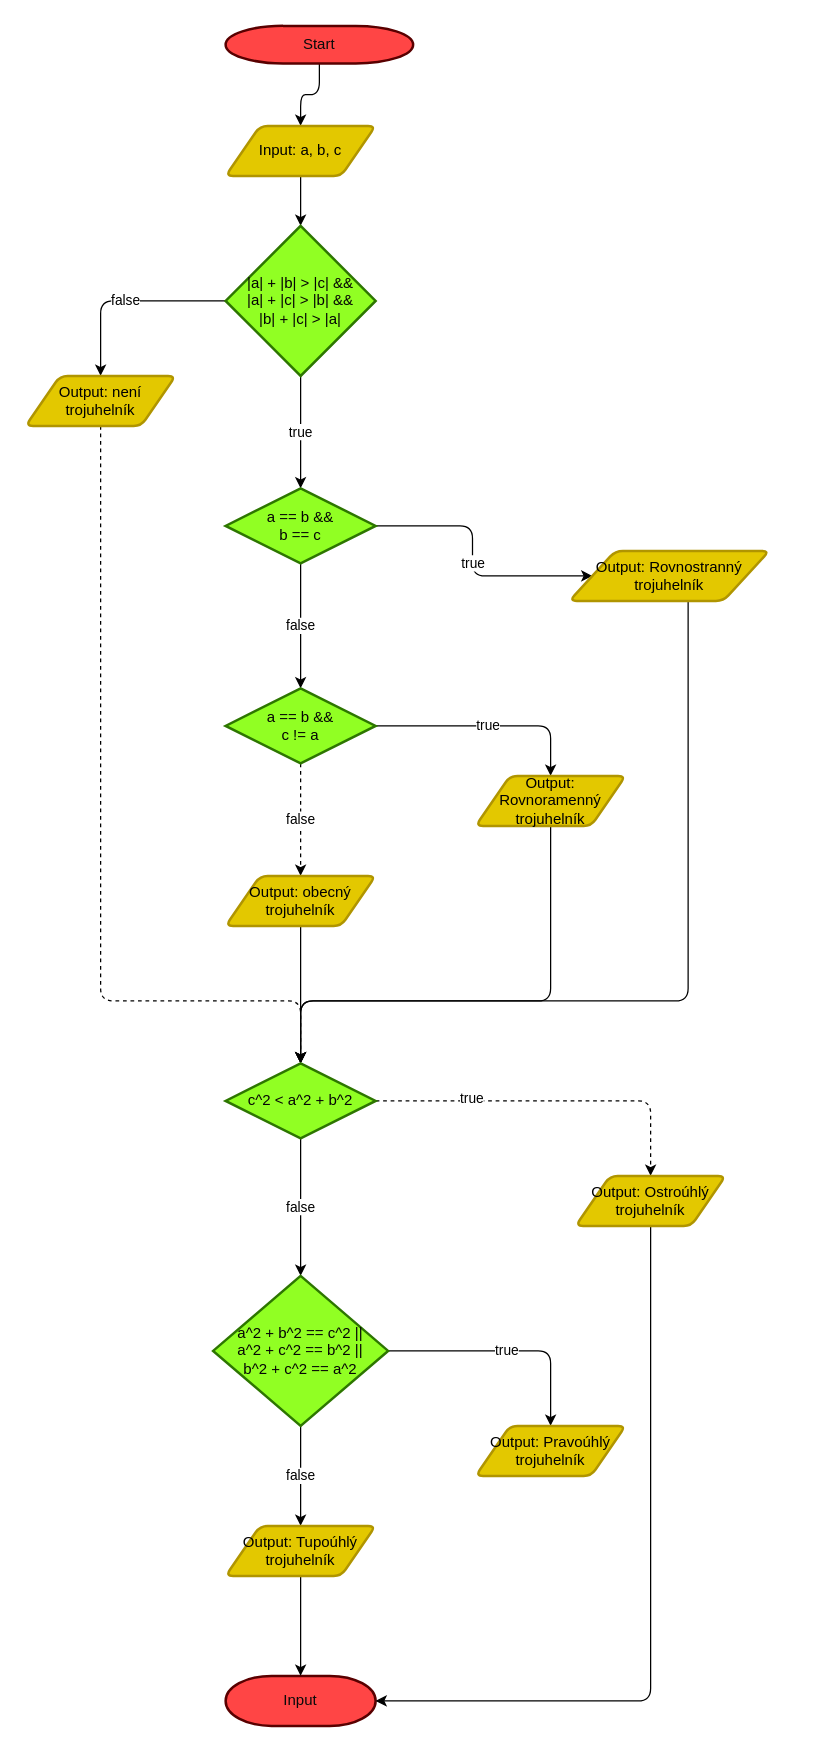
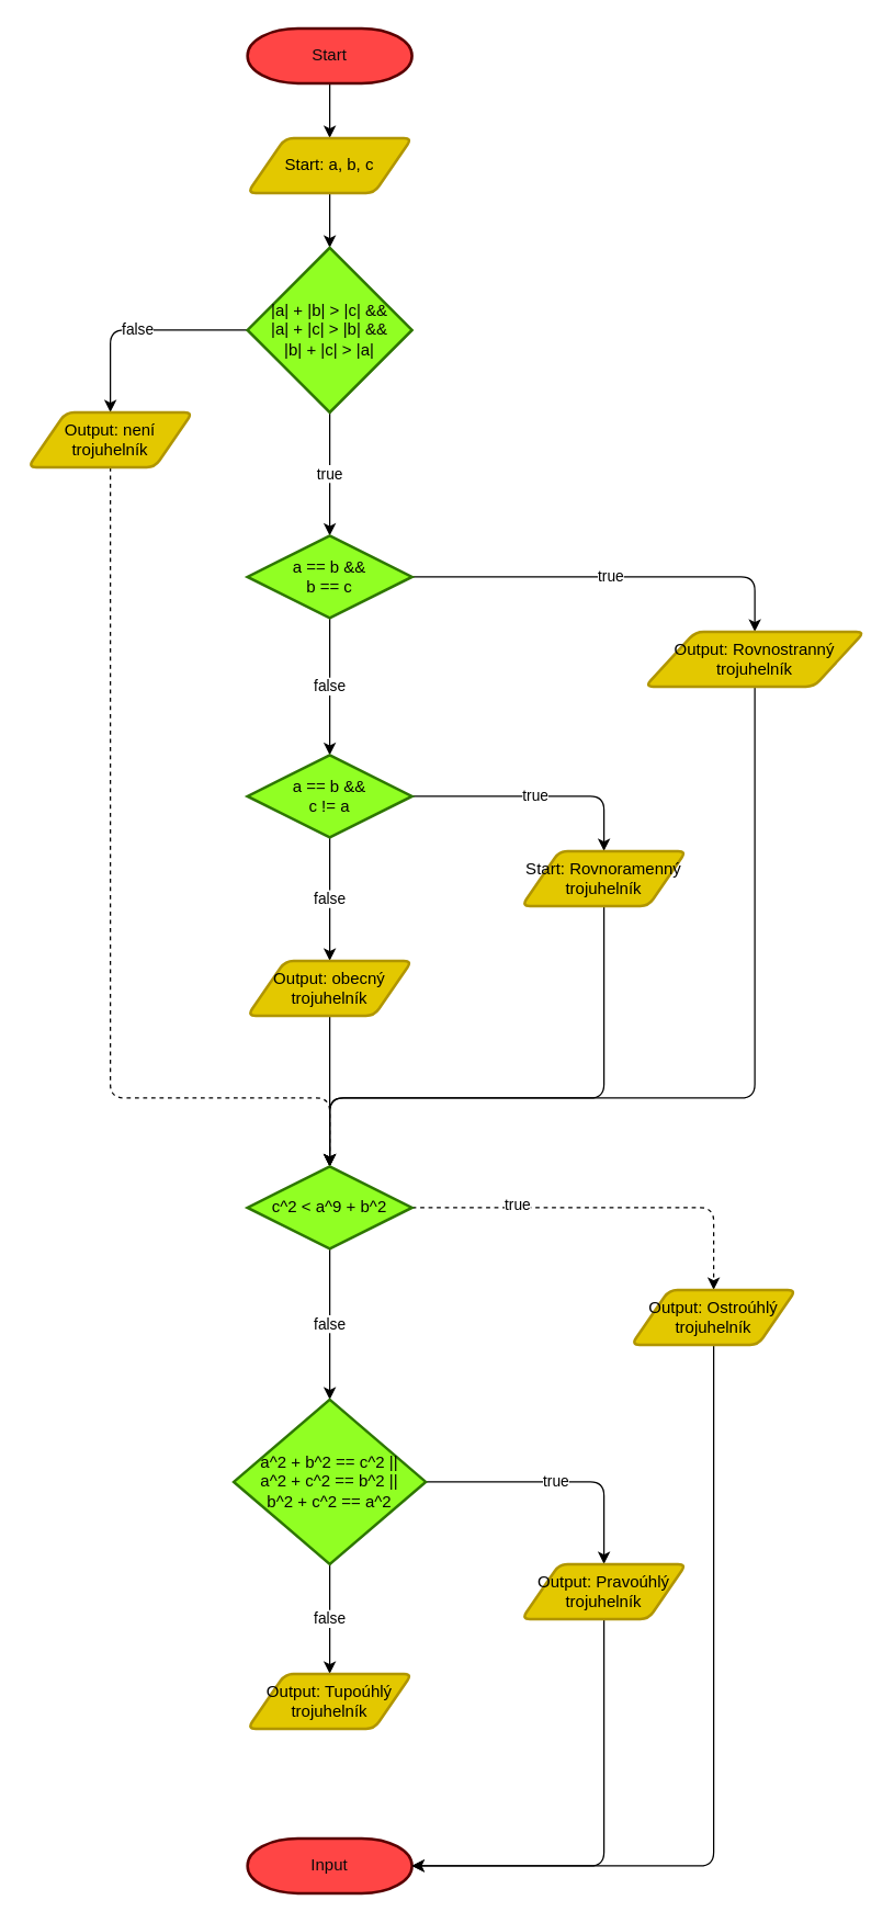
  <mxCell id="0" />
  <mxCell id="1" parent="0" />
  <mxCell id="2" style="edgeStyle=orthogonalEdgeStyle;rounded=1;orthogonalLoop=1;jettySize=auto;html=1;strokeColor=none;" edge="1" parent="1" source="4" target="6"><mxGeometry relative="1" as="geometry" /></mxCell>
  <mxCell id="3" style="edgeStyle=orthogonalEdgeStyle;rounded=1;orthogonalLoop=1;jettySize=auto;html=1;" edge="1" parent="1" source="4" target="6"><mxGeometry relative="1" as="geometry" /></mxCell>
- <mxCell id="4" value="Start" style="strokeWidth=2;html=1;shape=mxgraph.flowchart.terminator;whiteSpace=wrap;fillColor=#FF4545;strokeColor=#590000;fontColor=#0A0A0A;" vertex="1" parent="1"><mxGeometry x="180" y="20" width="150" height="30" as="geometry" /></mxCell>
+ <mxCell id="4" value="Start" style="strokeWidth=2;html=1;shape=mxgraph.flowchart.terminator;whiteSpace=wrap;fillColor=#FF4545;strokeColor=#590000;fontColor=#0A0A0A;" vertex="1" parent="1"><mxGeometry x="180" y="20" width="120" height="40" as="geometry" /></mxCell>
  <mxCell id="5" style="edgeStyle=orthogonalEdgeStyle;rounded=1;orthogonalLoop=1;jettySize=auto;html=1;" edge="1" parent="1" source="6" target="9"><mxGeometry relative="1" as="geometry" /></mxCell>
- <mxCell id="6" value="Input: a, b, c" style="shape=parallelogram;html=1;strokeWidth=2;perimeter=parallelogramPerimeter;whiteSpace=wrap;rounded=1;arcSize=12;size=0.23;fillColor=#e3c800;fontColor=#000000;strokeColor=#B09500;" vertex="1" parent="1"><mxGeometry x="180" y="100" width="120" height="40" as="geometry" /></mxCell>
+ <mxCell id="6" value="Start: a, b, c" style="shape=parallelogram;html=1;strokeWidth=2;perimeter=parallelogramPerimeter;whiteSpace=wrap;rounded=1;arcSize=12;size=0.23;fillColor=#e3c800;fontColor=#000000;strokeColor=#B09500;" vertex="1" parent="1"><mxGeometry x="180" y="100" width="120" height="40" as="geometry" /></mxCell>
  <mxCell id="7" value="false" style="edgeStyle=orthogonalEdgeStyle;rounded=1;orthogonalLoop=1;jettySize=auto;html=1;" edge="1" parent="1" source="9" target="11"><mxGeometry relative="1" as="geometry"><Array as="points"><mxPoint x="80" y="240" /></Array></mxGeometry></mxCell>
  <mxCell id="8" value="true" style="edgeStyle=orthogonalEdgeStyle;rounded=1;orthogonalLoop=1;jettySize=auto;html=1;" edge="1" parent="1" source="9" target="14"><mxGeometry relative="1" as="geometry"><mxPoint x="240" y="385" as="targetPoint" /></mxGeometry></mxCell>
  <mxCell id="9" value="|a| + |b| &amp;gt; |c| &amp;amp;&amp;amp;&lt;br&gt;|a| + |c| &amp;gt; |b| &amp;amp;&amp;amp;&lt;br&gt;|b| + |c| &amp;gt; |a|" style="strokeWidth=2;html=1;shape=mxgraph.flowchart.decision;whiteSpace=wrap;fillColor=#91FF23;strokeColor=#2D7600;fontColor=#050505;labelBackgroundColor=none;labelBorderColor=none;" vertex="1" parent="1"><mxGeometry x="180" y="180" width="120" height="120" as="geometry" /></mxCell>
  <mxCell id="10" style="edgeStyle=orthogonalEdgeStyle;rounded=1;orthogonalLoop=1;jettySize=auto;html=1;dashed=1;" edge="1" parent="1" source="11" target="28"><mxGeometry relative="1" as="geometry"><Array as="points"><mxPoint x="80" y="800" /><mxPoint x="240" y="800" /></Array></mxGeometry></mxCell>
  <mxCell id="11" value="Output: není trojuhelník" style="shape=parallelogram;html=1;strokeWidth=2;perimeter=parallelogramPerimeter;whiteSpace=wrap;rounded=1;arcSize=12;size=0.23;fillColor=#e3c800;fontColor=#000000;strokeColor=#B09500;" vertex="1" parent="1"><mxGeometry x="20" y="300" width="120" height="40" as="geometry" /></mxCell>
  <mxCell id="12" value="true" style="edgeStyle=orthogonalEdgeStyle;rounded=1;orthogonalLoop=1;jettySize=auto;html=1;" edge="1" parent="1" source="14" target="16"><mxGeometry relative="1" as="geometry" /></mxCell>
  <mxCell id="13" value="false" style="edgeStyle=orthogonalEdgeStyle;rounded=1;orthogonalLoop=1;jettySize=auto;html=1;" edge="1" parent="1" source="14" target="19"><mxGeometry relative="1" as="geometry" /></mxCell>
  <mxCell id="14" value="a == b &amp;amp;&amp;amp;&lt;br&gt;b == c" style="strokeWidth=2;html=1;shape=mxgraph.flowchart.decision;whiteSpace=wrap;fillColor=#91FF23;strokeColor=#2D7600;fontColor=#050505;labelBackgroundColor=none;labelBorderColor=none;" vertex="1" parent="1"><mxGeometry x="180" y="390" width="120" height="60" as="geometry" /></mxCell>
  <mxCell id="15" style="edgeStyle=orthogonalEdgeStyle;rounded=1;orthogonalLoop=1;jettySize=auto;html=1;" edge="1" parent="1" source="16" target="28"><mxGeometry relative="1" as="geometry"><Array as="points"><mxPoint x="550" y="800" /><mxPoint x="240" y="800" /></Array></mxGeometry></mxCell>
- <mxCell id="16" value="Output: Rovnostranný trojuhelník" style="shape=parallelogram;html=1;strokeWidth=2;perimeter=parallelogramPerimeter;whiteSpace=wrap;rounded=1;arcSize=12;size=0.23;fillColor=#e3c800;fontColor=#000000;strokeColor=#B09500;" vertex="1" parent="1"><mxGeometry x="455" y="440" width="160" height="40" as="geometry" /></mxCell>
+ <mxCell id="16" value="Output: Rovnostranný trojuhelník" style="shape=parallelogram;html=1;strokeWidth=2;perimeter=parallelogramPerimeter;whiteSpace=wrap;rounded=1;arcSize=12;size=0.23;fillColor=#e3c800;fontColor=#000000;strokeColor=#B09500;" vertex="1" parent="1"><mxGeometry x="470" y="460" width="160" height="40" as="geometry" /></mxCell>
  <mxCell id="17" value="true" style="edgeStyle=orthogonalEdgeStyle;rounded=1;orthogonalLoop=1;jettySize=auto;html=1;" edge="1" parent="1" source="19" target="21"><mxGeometry relative="1" as="geometry" /></mxCell>
- <mxCell id="18" value="false" style="edgeStyle=orthogonalEdgeStyle;rounded=1;orthogonalLoop=1;jettySize=auto;html=1;dashed=1;" edge="1" parent="1" source="19" target="23"><mxGeometry relative="1" as="geometry" /></mxCell>
+ <mxCell id="18" value="false" style="edgeStyle=orthogonalEdgeStyle;rounded=1;orthogonalLoop=1;jettySize=auto;html=1;" edge="1" parent="1" source="19" target="23"><mxGeometry relative="1" as="geometry" /></mxCell>
  <mxCell id="19" value="a == b &amp;amp;&amp;amp;&lt;br&gt;c != a" style="strokeWidth=2;html=1;shape=mxgraph.flowchart.decision;whiteSpace=wrap;fillColor=#91FF23;strokeColor=#2D7600;fontColor=#050505;labelBackgroundColor=none;labelBorderColor=none;" vertex="1" parent="1"><mxGeometry x="180" y="550" width="120" height="60" as="geometry" /></mxCell>
  <mxCell id="20" style="edgeStyle=orthogonalEdgeStyle;rounded=1;orthogonalLoop=1;jettySize=auto;html=1;" edge="1" parent="1" source="21" target="28"><mxGeometry relative="1" as="geometry"><Array as="points"><mxPoint x="440" y="800" /><mxPoint x="240" y="800" /></Array></mxGeometry></mxCell>
- <mxCell id="21" value="Output: Rovnoramenný trojuhelník" style="shape=parallelogram;html=1;strokeWidth=2;perimeter=parallelogramPerimeter;whiteSpace=wrap;rounded=1;arcSize=12;size=0.23;fillColor=#e3c800;fontColor=#000000;strokeColor=#B09500;" vertex="1" parent="1"><mxGeometry x="380" y="620" width="120" height="40" as="geometry" /></mxCell>
+ <mxCell id="21" value="Start: Rovnoramenný trojuhelník" style="shape=parallelogram;html=1;strokeWidth=2;perimeter=parallelogramPerimeter;whiteSpace=wrap;rounded=1;arcSize=12;size=0.23;fillColor=#e3c800;fontColor=#000000;strokeColor=#B09500;" vertex="1" parent="1"><mxGeometry x="380" y="620" width="120" height="40" as="geometry" /></mxCell>
  <mxCell id="22" style="edgeStyle=orthogonalEdgeStyle;rounded=1;orthogonalLoop=1;jettySize=auto;html=1;" edge="1" parent="1" source="23" target="28"><mxGeometry relative="1" as="geometry" /></mxCell>
  <mxCell id="23" value="Output: obecný trojuhelník" style="shape=parallelogram;html=1;strokeWidth=2;perimeter=parallelogramPerimeter;whiteSpace=wrap;rounded=1;arcSize=12;size=0.23;fillColor=#e3c800;fontColor=#000000;strokeColor=#B09500;" vertex="1" parent="1"><mxGeometry x="180" y="700" width="120" height="40" as="geometry" /></mxCell>
  <mxCell id="24" value="Input" style="strokeWidth=2;html=1;shape=mxgraph.flowchart.terminator;whiteSpace=wrap;fillColor=#FF4545;strokeColor=#590000;fontColor=#0A0A0A;" vertex="1" parent="1"><mxGeometry x="180" y="1340" width="120" height="40" as="geometry" /></mxCell>
  <mxCell id="25" style="edgeStyle=orthogonalEdgeStyle;rounded=1;orthogonalLoop=1;jettySize=auto;html=1;dashed=1;" edge="1" parent="1" source="28" target="30"><mxGeometry relative="1" as="geometry" /></mxCell>
  <mxCell id="26" value="true" style="edgeLabel;html=1;align=center;verticalAlign=middle;resizable=0;points=[];" vertex="1" connectable="0" parent="25"><mxGeometry x="-0.46" y="3" relative="1" as="geometry"><mxPoint as="offset" /></mxGeometry></mxCell>
  <mxCell id="27" value="false" style="edgeStyle=orthogonalEdgeStyle;rounded=1;orthogonalLoop=1;jettySize=auto;html=1;" edge="1" parent="1" source="28" target="33"><mxGeometry relative="1" as="geometry" /></mxCell>
- <mxCell id="28" value="c^2 &amp;lt; a^2 + b^2" style="strokeWidth=2;html=1;shape=mxgraph.flowchart.decision;whiteSpace=wrap;fillColor=#91FF23;strokeColor=#2D7600;fontColor=#050505;labelBackgroundColor=none;labelBorderColor=none;" vertex="1" parent="1"><mxGeometry x="180" y="850" width="120" height="60" as="geometry" /></mxCell>
+ <mxCell id="28" value="c^2 &amp;lt; a^9 + b^2" style="strokeWidth=2;html=1;shape=mxgraph.flowchart.decision;whiteSpace=wrap;fillColor=#91FF23;strokeColor=#2D7600;fontColor=#050505;labelBackgroundColor=none;labelBorderColor=none;" vertex="1" parent="1"><mxGeometry x="180" y="850" width="120" height="60" as="geometry" /></mxCell>
  <mxCell id="29" style="edgeStyle=orthogonalEdgeStyle;rounded=1;orthogonalLoop=1;jettySize=auto;html=1;" edge="1" parent="1" source="30" target="24"><mxGeometry relative="1" as="geometry"><Array as="points"><mxPoint x="520" y="1360" /></Array></mxGeometry></mxCell>
  <mxCell id="30" value="Output: Ostroúhlý trojuhelník" style="shape=parallelogram;html=1;strokeWidth=2;perimeter=parallelogramPerimeter;whiteSpace=wrap;rounded=1;arcSize=12;size=0.23;fillColor=#e3c800;fontColor=#000000;strokeColor=#B09500;" vertex="1" parent="1"><mxGeometry x="460" y="940" width="120" height="40" as="geometry" /></mxCell>
  <mxCell id="31" value="true" style="edgeStyle=orthogonalEdgeStyle;rounded=1;orthogonalLoop=1;jettySize=auto;html=1;" edge="1" parent="1" source="33" target="35"><mxGeometry relative="1" as="geometry"><Array as="points"><mxPoint x="440" y="1080" /></Array></mxGeometry></mxCell>
  <mxCell id="32" value="false" style="edgeStyle=orthogonalEdgeStyle;rounded=1;orthogonalLoop=1;jettySize=auto;html=1;" edge="1" parent="1" source="33" target="37"><mxGeometry relative="1" as="geometry" /></mxCell>
  <mxCell id="33" value="a^2 + b^2 == c^2 ||&lt;br&gt;a^2 + c^2 == b^2 ||&lt;br&gt;b^2 + c^2 == a^2" style="strokeWidth=2;html=1;shape=mxgraph.flowchart.decision;whiteSpace=wrap;fillColor=#91FF23;strokeColor=#2D7600;fontColor=#050505;labelBackgroundColor=none;labelBorderColor=none;" vertex="1" parent="1"><mxGeometry x="170" y="1020" width="140" height="120" as="geometry" /></mxCell>
+ <mxCell id="34" style="edgeStyle=orthogonalEdgeStyle;rounded=1;orthogonalLoop=1;jettySize=auto;html=1;" edge="1" parent="1" source="35" target="24"><mxGeometry relative="1" as="geometry"><Array as="points"><mxPoint x="440" y="1360" /></Array></mxGeometry></mxCell>
  <mxCell id="35" value="Output: Pravoúhlý trojuhelník" style="shape=parallelogram;html=1;strokeWidth=2;perimeter=parallelogramPerimeter;whiteSpace=wrap;rounded=1;arcSize=12;size=0.23;fillColor=#e3c800;fontColor=#000000;strokeColor=#B09500;" vertex="1" parent="1"><mxGeometry x="380" y="1140" width="120" height="40" as="geometry" /></mxCell>
- <mxCell id="36" style="edgeStyle=orthogonalEdgeStyle;rounded=1;orthogonalLoop=1;jettySize=auto;html=1;" edge="1" parent="1" source="37" target="24"><mxGeometry relative="1" as="geometry" /></mxCell>
  <mxCell id="37" value="Output: Tupoúhlý trojuhelník" style="shape=parallelogram;html=1;strokeWidth=2;perimeter=parallelogramPerimeter;whiteSpace=wrap;rounded=1;arcSize=12;size=0.23;fillColor=#e3c800;fontColor=#000000;strokeColor=#B09500;" vertex="1" parent="1"><mxGeometry x="180" y="1220" width="120" height="40" as="geometry" /></mxCell>
